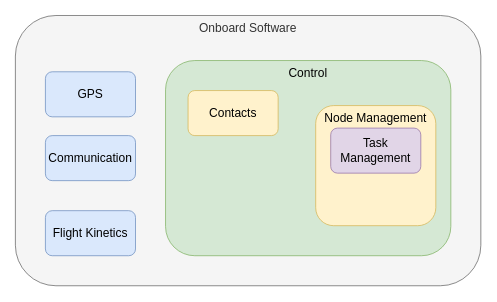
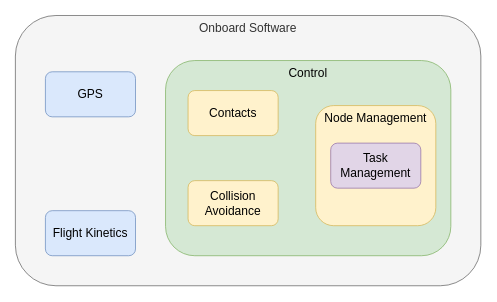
  <mxCell id="0" />
  <mxCell id="1" parent="0" />
  <mxCell id="2" value="Onboard Software" style="rounded=1;whiteSpace=wrap;html=1;fontSize=16;verticalAlign=top;fillColor=#f5f5f5;fontColor=#333333;strokeColor=#666666;" vertex="1" parent="1"><mxGeometry x="20" y="20" width="620" height="360" as="geometry" /></mxCell>
  <mxCell id="3" value="Control" style="rounded=1;whiteSpace=wrap;html=1;fontSize=16;verticalAlign=top;fillColor=#d5e8d4;strokeColor=#82b366;" vertex="1" parent="1"><mxGeometry x="220" y="80" width="380" height="260" as="geometry" /></mxCell>
  <mxCell id="4" value="GPS" style="rounded=1;whiteSpace=wrap;html=1;fontSize=16;fillColor=#dae8fc;strokeColor=#6c8ebf;" vertex="1" parent="1"><mxGeometry x="60" y="95" width="120" height="60" as="geometry" /></mxCell>
- <mxCell id="5" value="Communication" style="rounded=1;whiteSpace=wrap;html=1;fontSize=16;fillColor=#dae8fc;strokeColor=#6c8ebf;" vertex="1" parent="1"><mxGeometry x="60" y="180" width="120" height="60" as="geometry" /></mxCell>
  <mxCell id="6" value="Flight Kinetics" style="rounded=1;whiteSpace=wrap;html=1;fontSize=16;fillColor=#dae8fc;strokeColor=#6c8ebf;" vertex="1" parent="1"><mxGeometry x="60" y="280" width="120" height="60" as="geometry" /></mxCell>
  <mxCell id="7" value="Contacts" style="rounded=1;whiteSpace=wrap;html=1;fontSize=16;fillColor=#fff2cc;strokeColor=#d6b656;" vertex="1" parent="1"><mxGeometry x="250" y="120" width="120" height="60" as="geometry" /></mxCell>
  <mxCell id="8" value="Node Management" style="rounded=1;whiteSpace=wrap;html=1;fontSize=16;verticalAlign=top;fillColor=#fff2cc;strokeColor=#d6b656;" vertex="1" parent="1"><mxGeometry x="420" y="140" width="160" height="160" as="geometry" /></mxCell>
- <mxCell id="10" value="Task Management" style="rounded=1;whiteSpace=wrap;html=1;fontSize=16;fillColor=#e1d5e7;strokeColor=#9673a6;" vertex="1" parent="1"><mxGeometry x="440" y="170" width="120" height="60" as="geometry" /></mxCell>
+ <mxCell id="9" value="Collision Avoidance" style="rounded=1;whiteSpace=wrap;html=1;fontSize=16;fillColor=#fff2cc;strokeColor=#d6b656;" vertex="1" parent="1"><mxGeometry x="250" y="240" width="120" height="60" as="geometry" /></mxCell>
+ <mxCell id="10" value="Task Management" style="rounded=1;whiteSpace=wrap;html=1;fontSize=16;fillColor=#e1d5e7;strokeColor=#9673a6;" vertex="1" parent="1"><mxGeometry x="440" y="190" width="120" height="60" as="geometry" /></mxCell>
